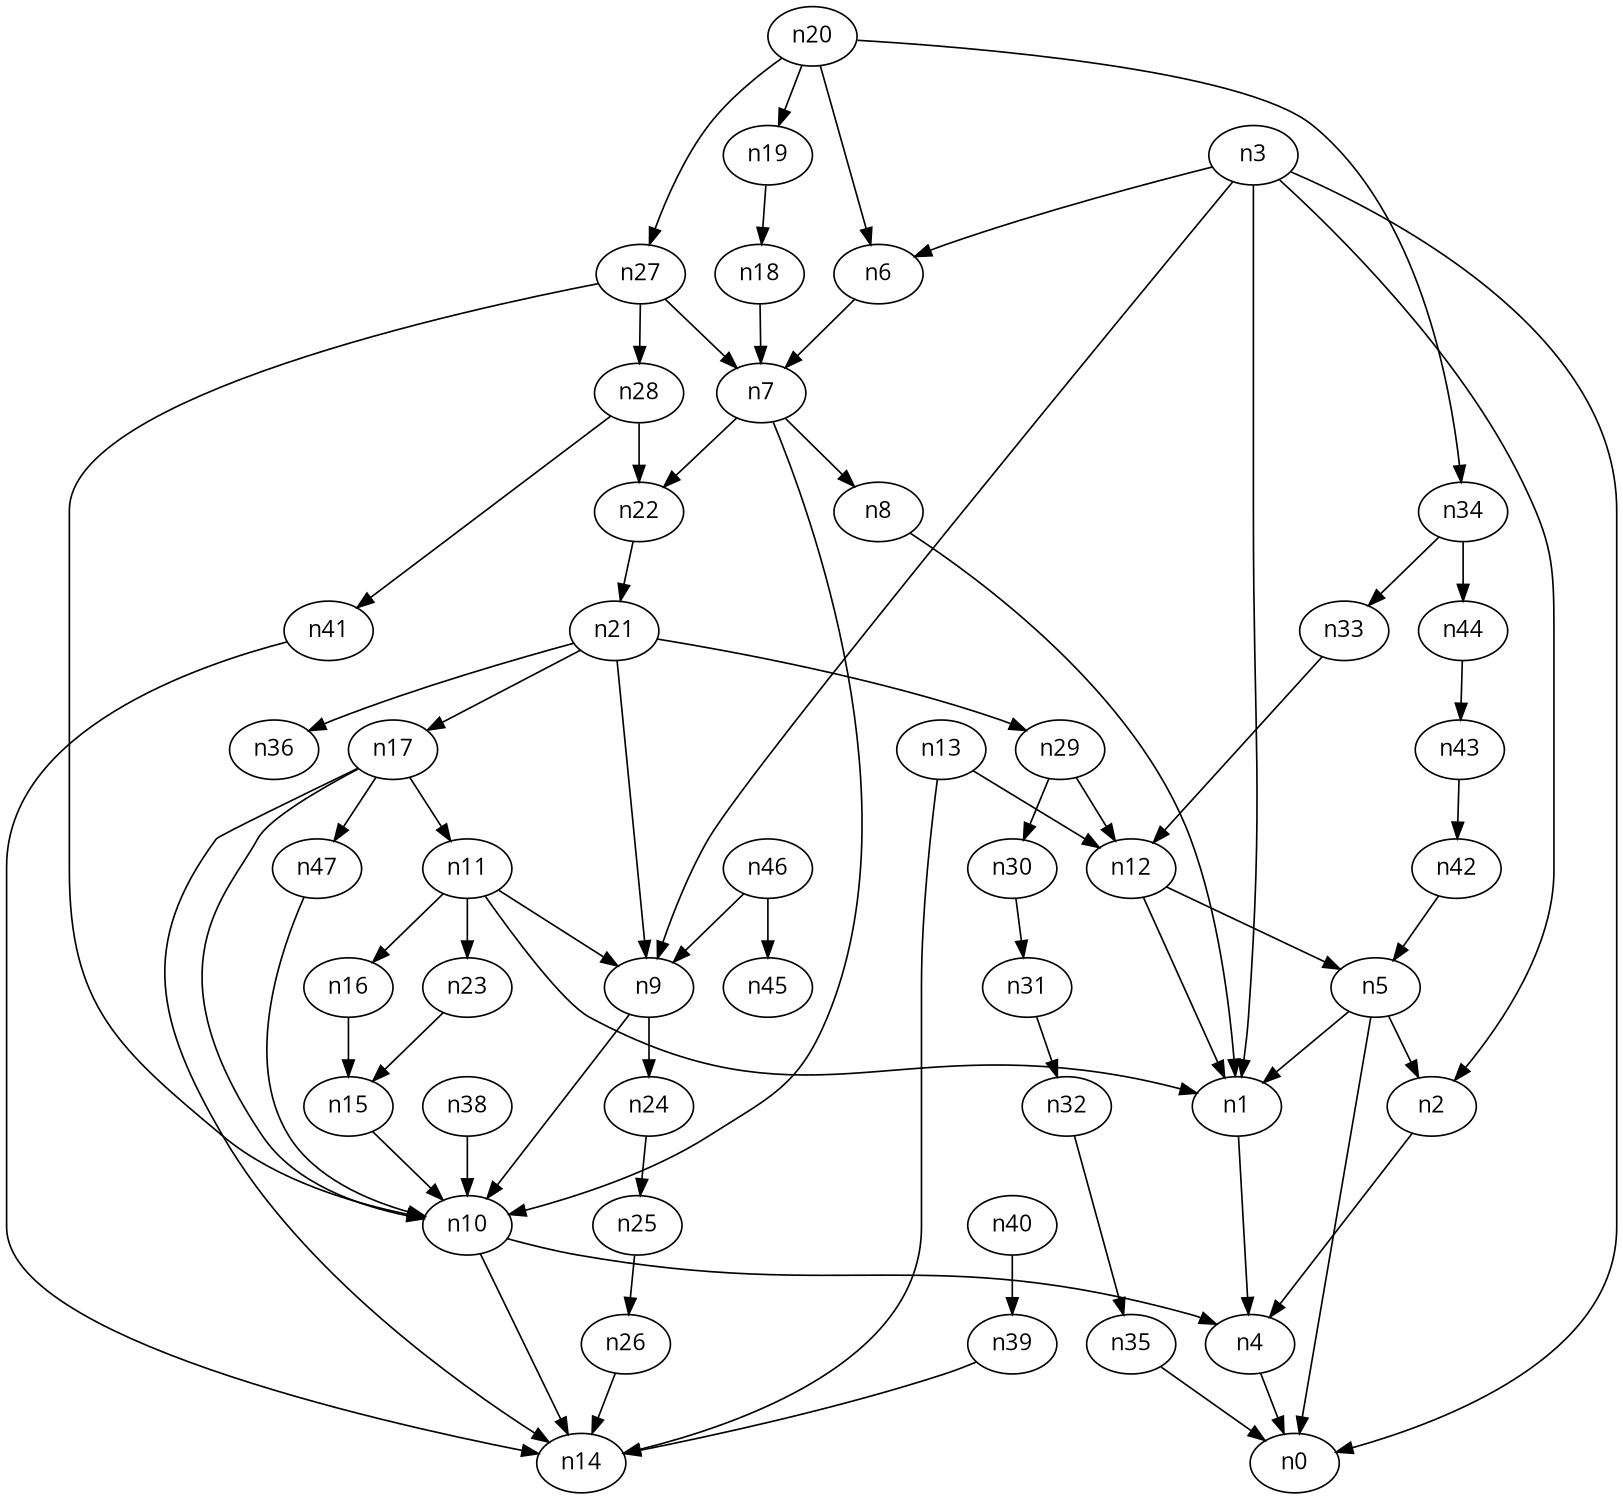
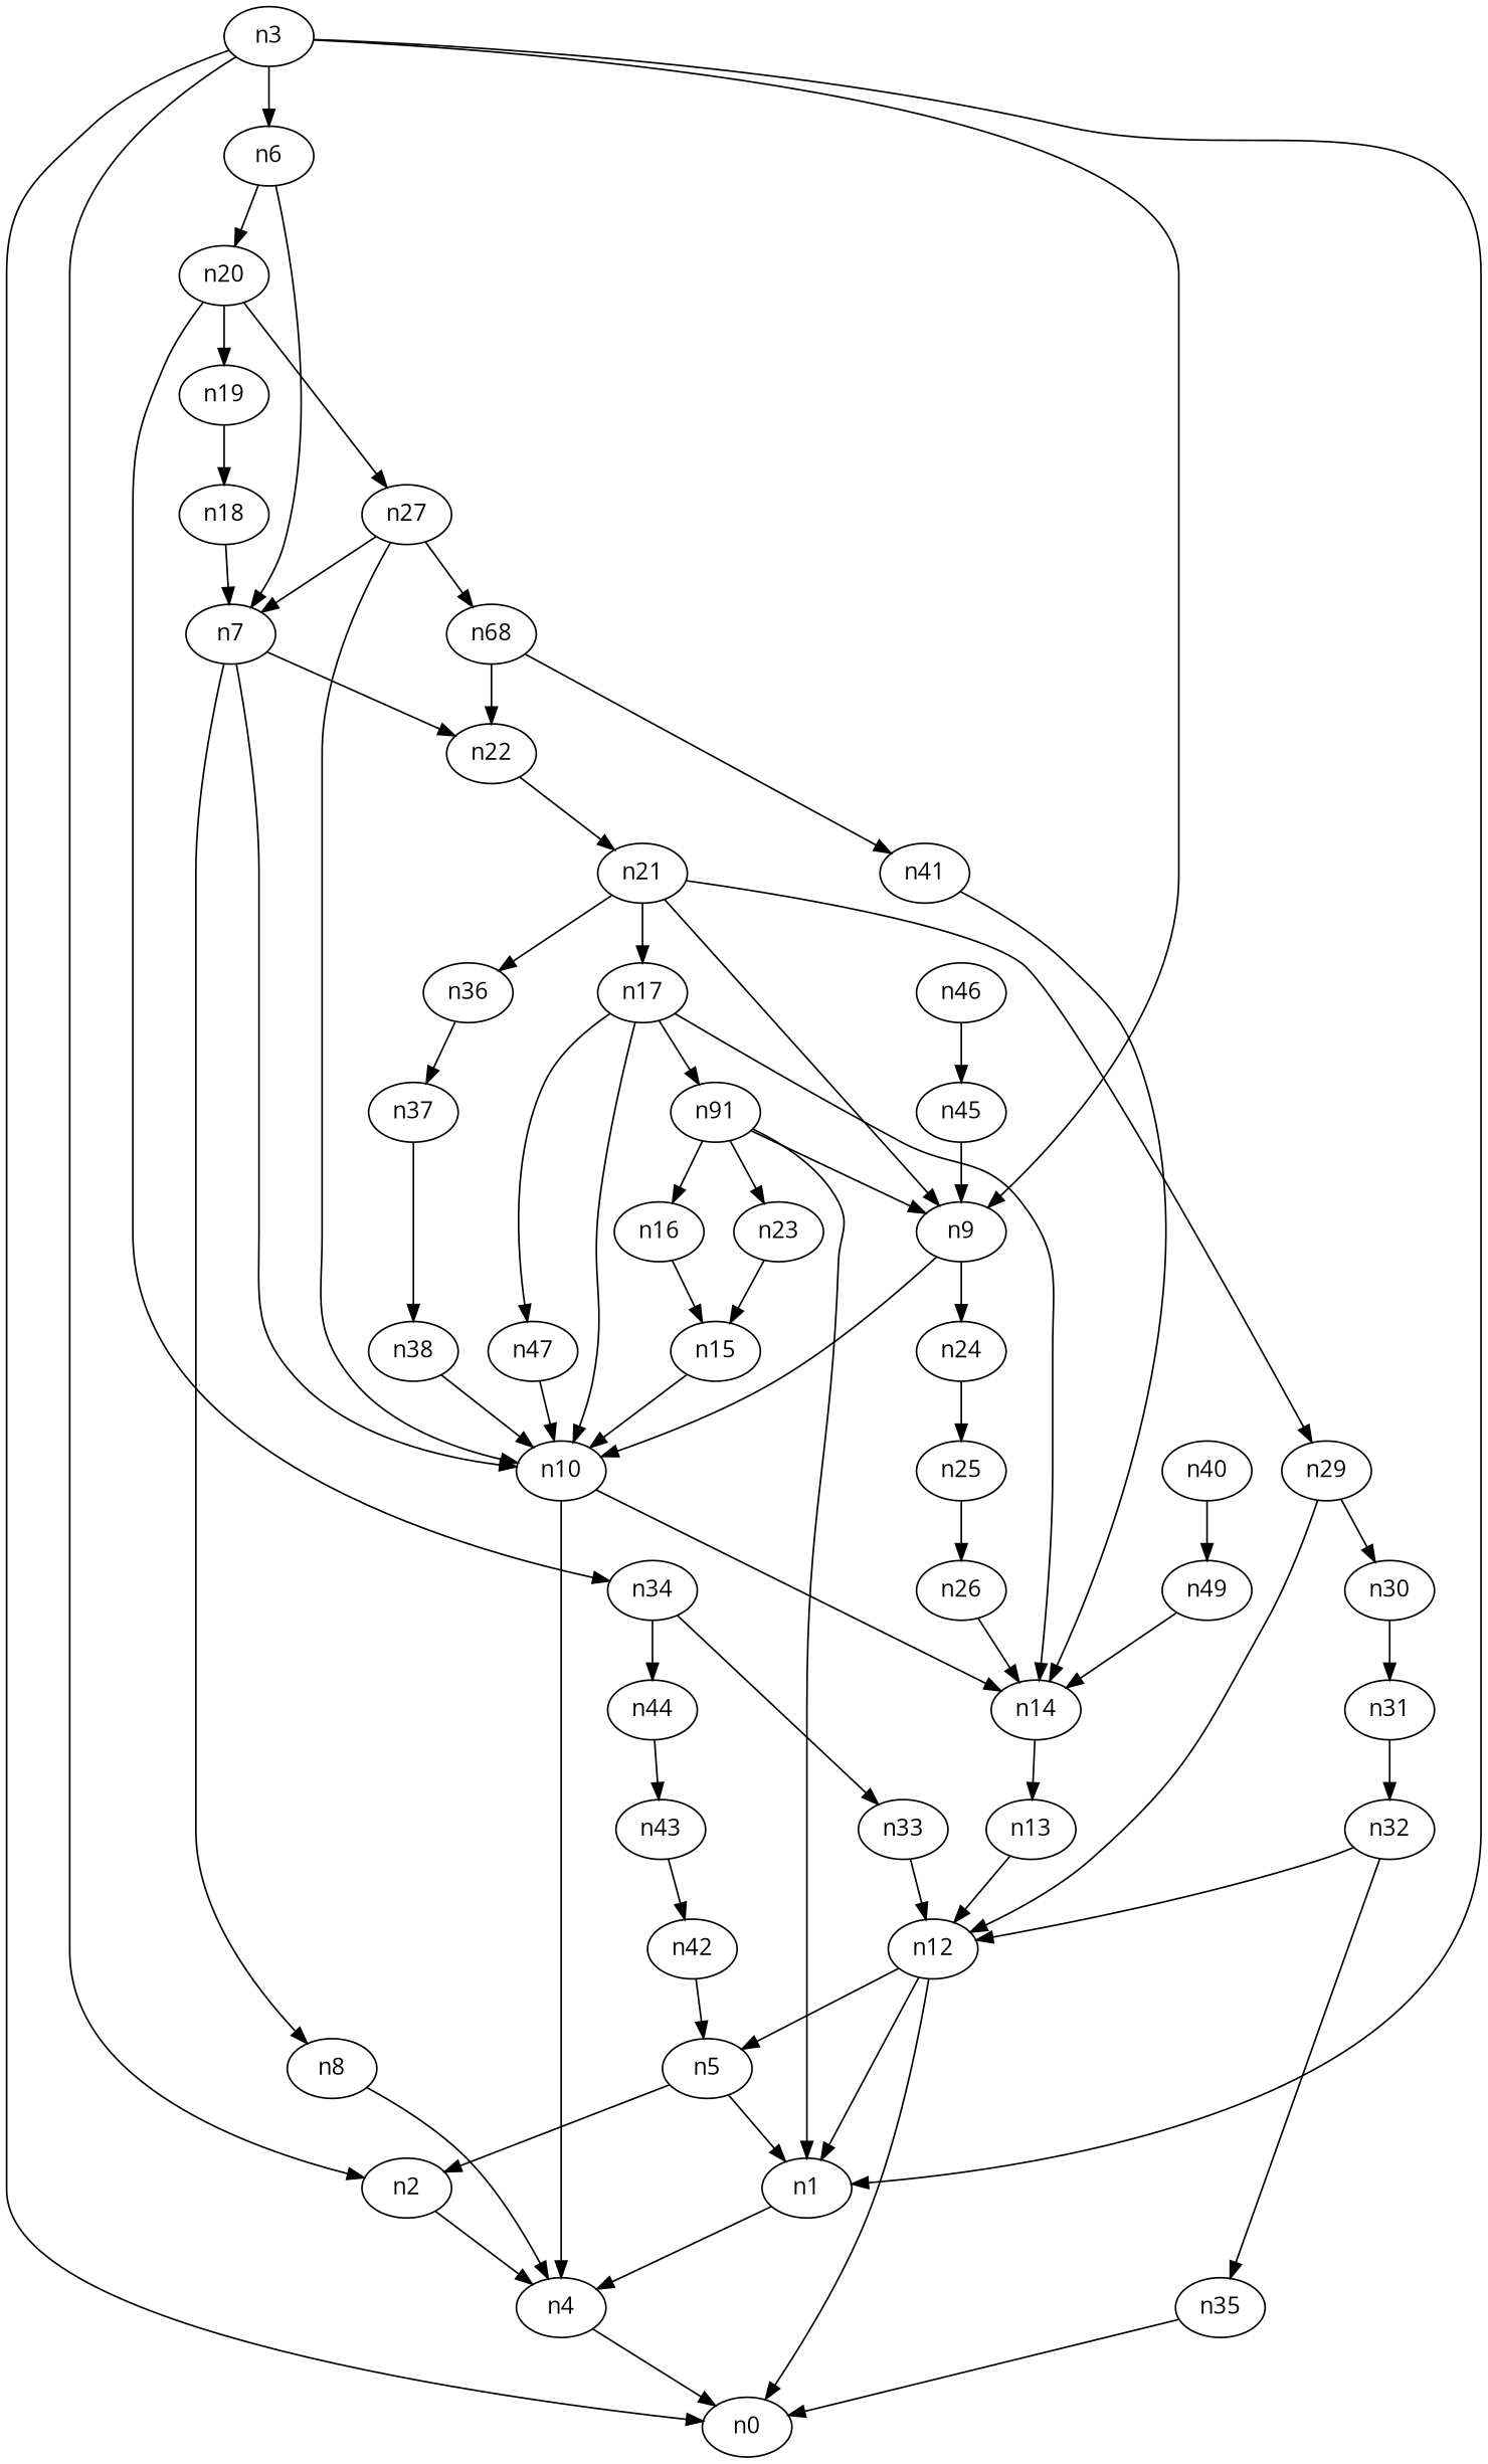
  digraph {
    fontname="Open Sans"
    node [fontname="Open Sans"]
    edge [fontname="Open Sans"]
    n1
    n4
    n0
    n2
    n3
    n6
    n9
    n7
    n20
    n10
    n24
    n8
    n22
    n19
    n27
    n34
    n14
    n25
    n5
    n21
    n18
-   n28
+   n28 [label=n68]
    n33
    n44
    n13
    n17
    n29
    n36
    n26
    n12
-   n11
+   n11 [label=n91]
    n16
    n23
    n15
    n47
    n41
    n43
    n30
+   n37
    n40
-   n39
+   n39 [label=n49]
    n31
    n38
    n32
    n35
    n42
    n46
    n45
    n1 -> n4
    n4 -> n0
    n2 -> n4
    n3 -> n1
    n3 -> n0
    n3 -> n2
    n3 -> n6
    n3 -> n9
    n6 -> n7
-   n20 -> n6
+   n6 -> n20
    n9 -> n10
    n9 -> n24
    n7 -> n10
    n7 -> n8
    n7 -> n22
    n20 -> n19
    n20 -> n27
    n20 -> n34
    n10 -> n4
    n10 -> n14
    n24 -> n25
-   n8 -> n1
+   n8 -> n4
    n22 -> n21
    n19 -> n18
    n27 -> n7
    n27 -> n10
    n27 -> n28
    n34 -> n33
    n34 -> n44
-   n13 -> n14
+   n14 -> n13
    n25 -> n26
    n5 -> n1
-   n5 -> n0
+   n12 -> n0
    n5 -> n2
    n21 -> n9
    n21 -> n17
    n21 -> n29
    n21 -> n36
    n18 -> n7
    n28 -> n22
    n28 -> n41
    n33 -> n12
    n44 -> n43
    n13 -> n12
    n17 -> n10
    n17 -> n14
    n17 -> n11
    n17 -> n47
    n29 -> n12
    n29 -> n30
+   n36 -> n37
    n26 -> n14
    n12 -> n1
    n12 -> n5
    n11 -> n1
    n11 -> n9
    n11 -> n16
    n11 -> n23
    n16 -> n15
    n23 -> n15
    n15 -> n10
    n47 -> n10
    n41 -> n14
    n43 -> n42
    n30 -> n31
+   n37 -> n38
    n40 -> n39
    n39 -> n14
    n31 -> n32
    n38 -> n10
+   n32 -> n12
    n32 -> n35
    n35 -> n0
    n42 -> n5
    n46 -> n45
-   n46 -> n9
+   n45 -> n9
  }
